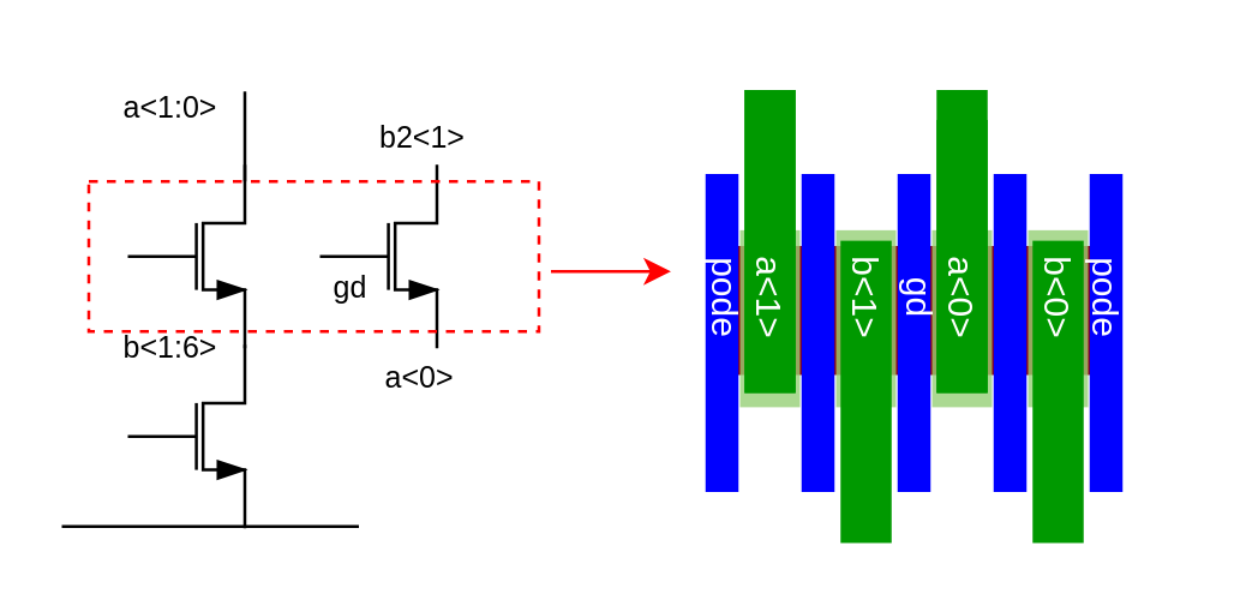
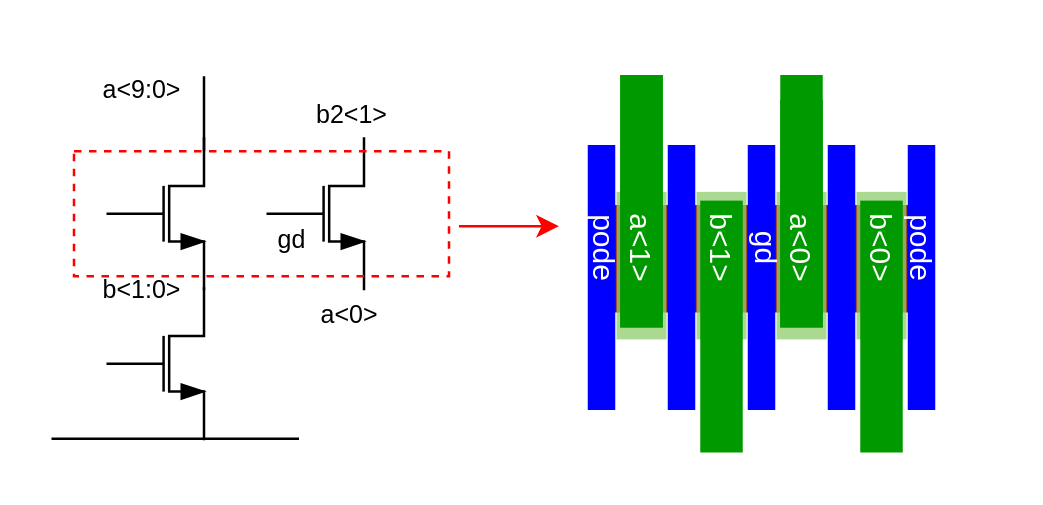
  <mxCell id="0" />
  <mxCell id="1" parent="0" />
  <mxCell id="2" value="" style="rounded=0;whiteSpace=wrap;html=1;fontSize=14;fontColor=#0000FF;strokeColor=#990000;strokeWidth=3;fillColor=#990000;" vertex="1" parent="1"><mxGeometry x="245" y="83" width="120" height="40" as="geometry" /></mxCell>
  <mxCell id="3" value="" style="rounded=0;whiteSpace=wrap;html=1;strokeColor=#0000FF;fillColor=#0000FF;" vertex="1" parent="1"><mxGeometry x="235" y="58" width="10" height="105" as="geometry" /></mxCell>
  <mxCell id="4" value="" style="rounded=0;whiteSpace=wrap;html=1;strokeColor=#0000FF;fillColor=#0000FF;" vertex="1" parent="1"><mxGeometry x="267" y="58" width="10" height="105" as="geometry" /></mxCell>
  <mxCell id="5" value="" style="rounded=0;whiteSpace=wrap;html=1;strokeColor=#0000FF;fillColor=#0000FF;" vertex="1" parent="1"><mxGeometry x="299" y="58" width="10" height="105" as="geometry" /></mxCell>
  <mxCell id="6" value="" style="rounded=0;whiteSpace=wrap;html=1;strokeColor=#0000FF;fillColor=#0000FF;" vertex="1" parent="1"><mxGeometry x="331" y="58" width="10" height="105" as="geometry" /></mxCell>
  <mxCell id="7" value="" style="rounded=0;whiteSpace=wrap;html=1;strokeColor=#0000FF;fillColor=#0000FF;" vertex="1" parent="1"><mxGeometry x="363" y="58" width="10" height="105" as="geometry" /></mxCell>
  <mxCell id="8" value="" style="rounded=0;whiteSpace=wrap;html=1;fontSize=14;strokeColor=none;strokeWidth=3;fillColor=#97D077;opacity=80;" vertex="1" parent="1"><mxGeometry x="246" y="76.25" width="20" height="59" as="geometry" /></mxCell>
  <mxCell id="9" value="" style="rounded=0;whiteSpace=wrap;html=1;fontSize=14;strokeColor=none;strokeWidth=3;fillColor=#97D077;opacity=80;" vertex="1" parent="1"><mxGeometry x="278" y="76.25" width="20" height="59" as="geometry" /></mxCell>
  <mxCell id="10" value="" style="rounded=0;whiteSpace=wrap;html=1;fontSize=14;strokeColor=none;strokeWidth=3;fillColor=#97D077;opacity=80;" vertex="1" parent="1"><mxGeometry x="310" y="76.25" width="20" height="59" as="geometry" /></mxCell>
  <mxCell id="11" value="" style="rounded=0;whiteSpace=wrap;html=1;fontSize=14;strokeColor=none;strokeWidth=3;fillColor=#97D077;opacity=80;" vertex="1" parent="1"><mxGeometry x="342" y="76.25" width="20" height="59" as="geometry" /></mxCell>
  <mxCell id="12" value="" style="rounded=0;whiteSpace=wrap;html=1;strokeColor=#009900;fillColor=#009900;" vertex="1" parent="1"><mxGeometry x="312" y="30" width="16" height="100" as="geometry" /></mxCell>
  <mxCell id="13" value="" style="rounded=0;whiteSpace=wrap;html=1;strokeColor=#009900;fillColor=#009900;" vertex="1" parent="1"><mxGeometry x="248" y="30" width="16" height="100" as="geometry" /></mxCell>
  <mxCell id="14" value="" style="rounded=0;whiteSpace=wrap;html=1;strokeColor=#009900;fillColor=#009900;" vertex="1" parent="1"><mxGeometry x="248" y="30" width="16" height="100" as="geometry" /></mxCell>
  <mxCell id="15" value="" style="rounded=0;whiteSpace=wrap;html=1;strokeColor=#009900;fillColor=#009900;" vertex="1" parent="1"><mxGeometry x="312" y="40" width="16" height="90" as="geometry" /></mxCell>
  <mxCell id="16" value="" style="rounded=0;whiteSpace=wrap;html=1;strokeColor=#009900;fillColor=#009900;" vertex="1" parent="1"><mxGeometry x="280" y="80.25" width="16" height="99.75" as="geometry" /></mxCell>
  <mxCell id="17" value="" style="rounded=0;whiteSpace=wrap;html=1;strokeColor=#009900;fillColor=#009900;" vertex="1" parent="1"><mxGeometry x="344" y="80.25" width="16" height="99.75" as="geometry" /></mxCell>
  <mxCell id="18" value="a&amp;lt;1&amp;gt;" style="text;html=1;strokeColor=none;fillColor=none;align=center;verticalAlign=middle;whiteSpace=wrap;rounded=0;fontColor=#FFFFFF;rotation=90;" vertex="1" parent="1"><mxGeometry x="244" y="94" width="24" height="10" as="geometry" /></mxCell>
  <mxCell id="19" value="a" style="text;html=1;strokeColor=none;fillColor=none;align=center;verticalAlign=middle;whiteSpace=wrap;rounded=0;fontColor=#FFFFFF;" vertex="1" parent="1"><mxGeometry x="371" y="20" width="24" height="10" as="geometry" /></mxCell>
  <mxCell id="20" value="pode" style="text;html=1;strokeColor=none;fillColor=none;align=center;verticalAlign=middle;whiteSpace=wrap;rounded=0;fontColor=#FFFFFF;direction=west;rotation=90;" vertex="1" parent="1"><mxGeometry x="229" y="94" width="24" height="10" as="geometry" /></mxCell>
  <mxCell id="21" value="" style="verticalLabelPosition=bottom;shadow=0;dashed=0;align=center;html=1;verticalAlign=top;shape=mxgraph.electrical.transistors.nmos;pointerEvents=1;fontSize=10;fontColor=#000000;strokeColor=#000000;fillColor=#000000;" vertex="1" parent="1"><mxGeometry x="42" y="50" width="39" height="70" as="geometry" /></mxCell>
  <mxCell id="22" value="" style="verticalLabelPosition=bottom;shadow=0;dashed=0;align=center;html=1;verticalAlign=top;shape=mxgraph.electrical.transistors.nmos;pointerEvents=1;fontSize=10;fontColor=#000000;strokeColor=#000000;fillColor=#000000;" vertex="1" parent="1"><mxGeometry x="42" y="110" width="39" height="70" as="geometry" /></mxCell>
  <mxCell id="23" value="" style="verticalLabelPosition=bottom;shadow=0;dashed=0;align=center;html=1;verticalAlign=top;shape=mxgraph.electrical.transistors.nmos;pointerEvents=1;fontSize=10;fontColor=#000000;strokeColor=#000000;fillColor=#000000;" vertex="1" parent="1"><mxGeometry x="106" y="50" width="39" height="70" as="geometry" /></mxCell>
  <mxCell id="24" value="" style="endArrow=none;html=1;rounded=0;fontSize=10;fontColor=#000000;edgeStyle=orthogonalEdgeStyle;" edge="1" parent="1"><mxGeometry width="50" height="50" relative="1" as="geometry"><mxPoint x="81" y="60" as="sourcePoint" /><mxPoint x="81" y="30" as="targetPoint" /></mxGeometry></mxCell>
  <mxCell id="25" value="" style="endArrow=none;html=1;rounded=0;fontSize=10;fontColor=#000000;" edge="1" parent="1"><mxGeometry width="50" height="50" relative="1" as="geometry"><mxPoint x="20" y="175" as="sourcePoint" /><mxPoint x="119" y="175" as="targetPoint" /></mxGeometry></mxCell>
- <mxCell id="26" value="a&amp;lt;1:0&amp;gt;" style="text;html=1;strokeColor=none;fillColor=none;align=center;verticalAlign=middle;whiteSpace=wrap;rounded=0;fontSize=10;fontColor=#000000;" vertex="1" parent="1"><mxGeometry x="42" y="30" width="29" height="10" as="geometry" /></mxCell>
- <mxCell id="27" value="b&amp;lt;1:6&amp;gt;" style="text;html=1;strokeColor=none;fillColor=none;align=center;verticalAlign=middle;whiteSpace=wrap;rounded=0;fontSize=10;fontColor=#000000;" vertex="1" parent="1"><mxGeometry x="42" y="110" width="29" height="10" as="geometry" /></mxCell>
+ <mxCell id="26" value="a&amp;lt;9:0&amp;gt;" style="text;html=1;strokeColor=none;fillColor=none;align=center;verticalAlign=middle;whiteSpace=wrap;rounded=0;fontSize=10;fontColor=#000000;" vertex="1" parent="1"><mxGeometry x="42" y="30" width="29" height="10" as="geometry" /></mxCell>
+ <mxCell id="27" value="b&amp;lt;1:0&amp;gt;" style="text;html=1;strokeColor=none;fillColor=none;align=center;verticalAlign=middle;whiteSpace=wrap;rounded=0;fontSize=10;fontColor=#000000;" vertex="1" parent="1"><mxGeometry x="42" y="110" width="29" height="10" as="geometry" /></mxCell>
  <mxCell id="28" value="gd" style="text;html=1;strokeColor=none;fillColor=none;align=center;verticalAlign=middle;whiteSpace=wrap;rounded=0;fontSize=10;fontColor=#000000;" vertex="1" parent="1"><mxGeometry x="112" y="90" width="9" height="10" as="geometry" /></mxCell>
  <mxCell id="29" value="b2&amp;lt;1&amp;gt;" style="text;html=1;strokeColor=none;fillColor=none;align=center;verticalAlign=middle;whiteSpace=wrap;rounded=0;fontSize=10;fontColor=#000000;" vertex="1" parent="1"><mxGeometry x="126" y="40" width="29" height="10" as="geometry" /></mxCell>
  <mxCell id="30" value="a&amp;lt;0&amp;gt;" style="text;html=1;strokeColor=none;fillColor=none;align=center;verticalAlign=middle;whiteSpace=wrap;rounded=0;fontSize=10;fontColor=#000000;" vertex="1" parent="1"><mxGeometry x="125" y="120" width="29" height="10" as="geometry" /></mxCell>
  <mxCell id="31" value="b&amp;lt;1&amp;gt;" style="text;html=1;strokeColor=none;fillColor=none;align=center;verticalAlign=middle;whiteSpace=wrap;rounded=0;fontColor=#FFFFFF;rotation=90;" vertex="1" parent="1"><mxGeometry x="276" y="94" width="24" height="10" as="geometry" /></mxCell>
  <mxCell id="32" value="gd" style="text;html=1;strokeColor=none;fillColor=none;align=center;verticalAlign=middle;whiteSpace=wrap;rounded=0;fontColor=#FFFFFF;direction=west;rotation=90;" vertex="1" parent="1"><mxGeometry x="294" y="94" width="24" height="10" as="geometry" /></mxCell>
  <mxCell id="33" value="a&amp;lt;0&amp;gt;" style="text;html=1;strokeColor=none;fillColor=none;align=center;verticalAlign=middle;whiteSpace=wrap;rounded=0;fontColor=#FFFFFF;rotation=90;" vertex="1" parent="1"><mxGeometry x="308" y="94" width="24" height="10" as="geometry" /></mxCell>
  <mxCell id="34" value="b&amp;lt;0&amp;gt;" style="text;html=1;strokeColor=none;fillColor=none;align=center;verticalAlign=middle;whiteSpace=wrap;rounded=0;fontColor=#FFFFFF;rotation=90;" vertex="1" parent="1"><mxGeometry x="340" y="94" width="24" height="10" as="geometry" /></mxCell>
  <mxCell id="35" value="pode" style="text;html=1;strokeColor=none;fillColor=none;align=center;verticalAlign=middle;whiteSpace=wrap;rounded=0;fontColor=#FFFFFF;direction=west;rotation=90;" vertex="1" parent="1"><mxGeometry x="356" y="94" width="24" height="10" as="geometry" /></mxCell>
  <mxCell id="36" value="" style="rounded=0;whiteSpace=wrap;html=1;fillColor=none;strokeColor=#FF0000;dashed=1;" vertex="1" parent="1"><mxGeometry x="29" y="60" width="150" height="50" as="geometry" /></mxCell>
  <mxCell id="37" value="" style="endArrow=classic;html=1;rounded=0;strokeColor=#FF0000;" edge="1" parent="1"><mxGeometry width="50" height="50" relative="1" as="geometry"><mxPoint x="183" y="90" as="sourcePoint" /><mxPoint x="223" y="90" as="targetPoint" /></mxGeometry></mxCell>
